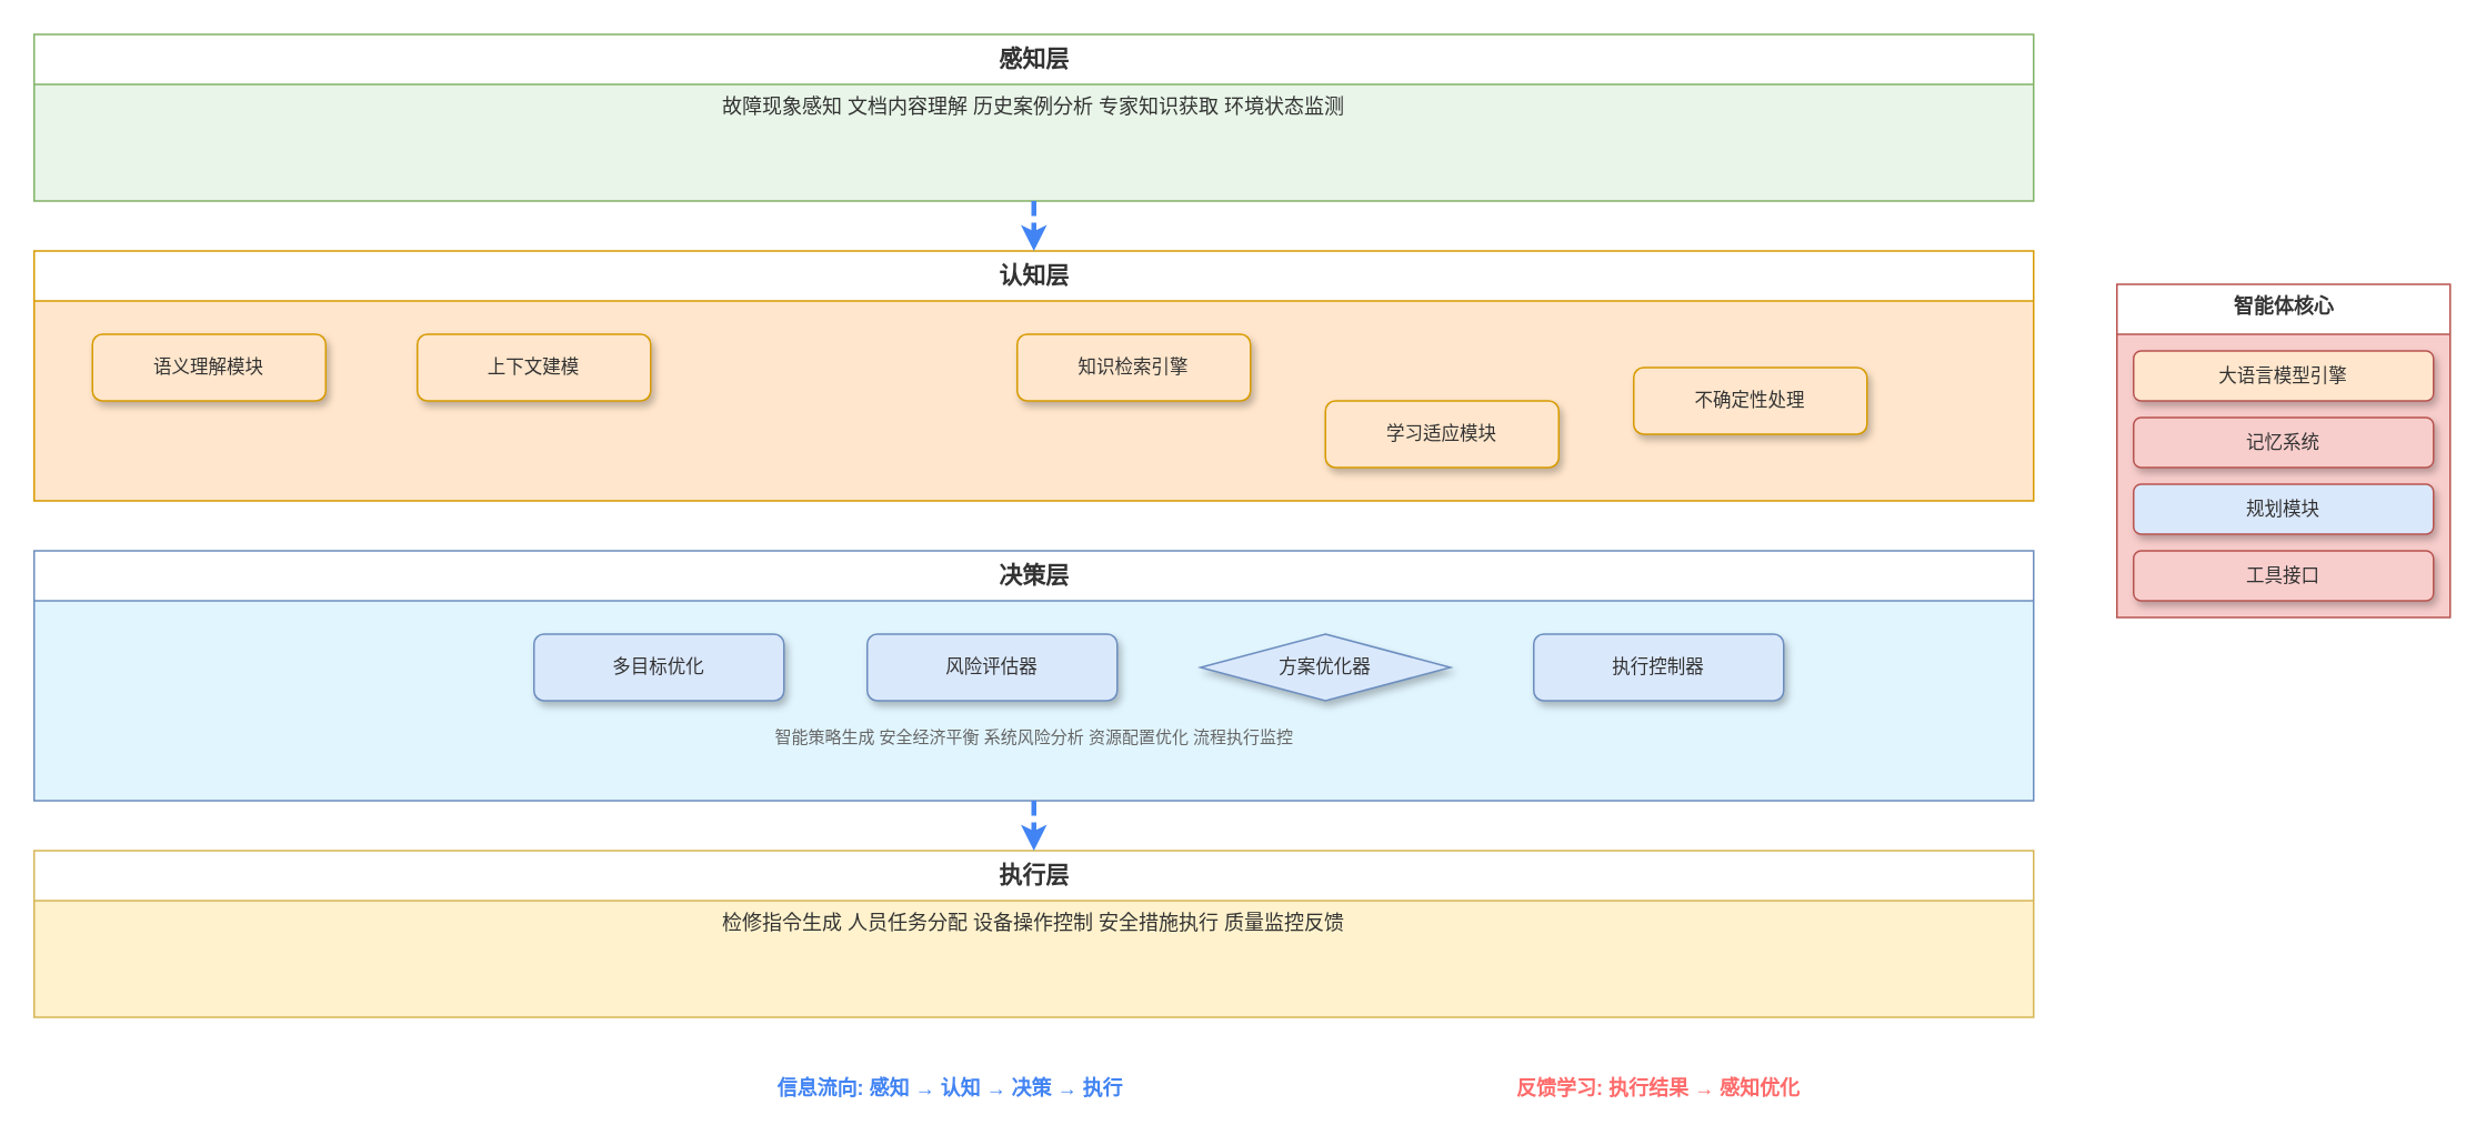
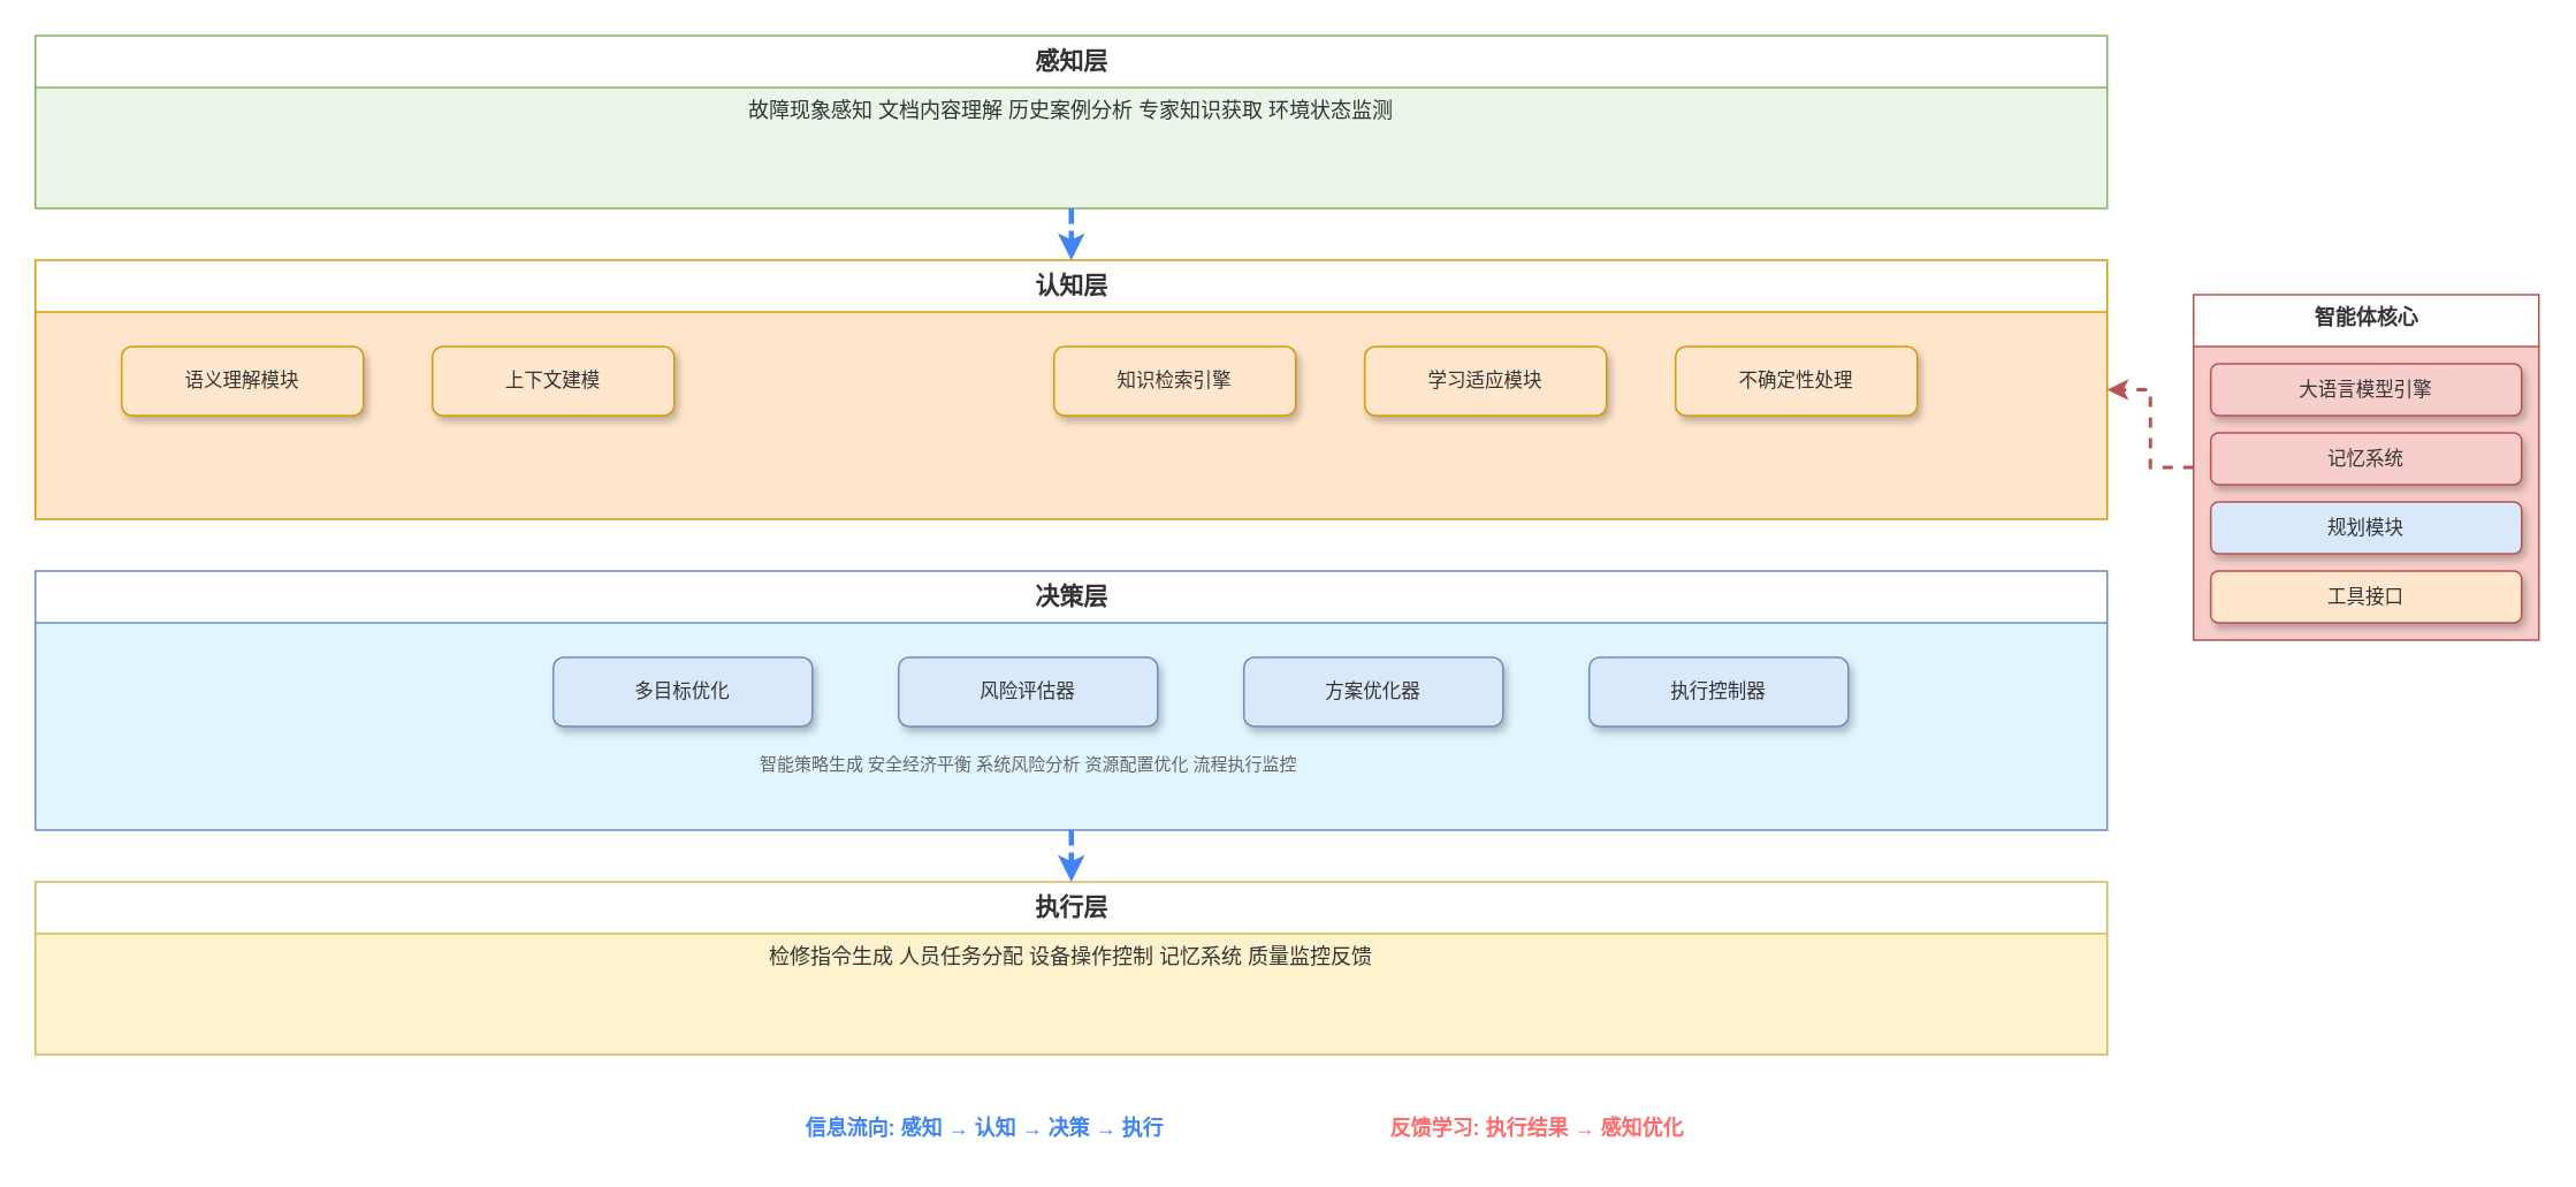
  <mxCell id="0" />
  <mxCell id="1" parent="0" />
  <mxCell id="2" value="感知层" style="swimlane;html=1;fontStyle=1;align=center;verticalAlign=top;childLayout=stackLayout;horizontal=1;startSize=30;horizontalStack=0;resizeParent=1;resizeLast=0;collapsible=0;marginBottom=0;swimlaneFillColor=#E8F5E8;strokeColor=#82B366;fontColor=#333333;fontSize=14;" parent="1" vertex="1"><mxGeometry x="20" y="20" width="1200" height="100" as="geometry" /></mxCell>
  <mxCell id="3" value="故障现象感知      文档内容理解      历史案例分析      专家知识获取      环境状态监测" style="text;html=1;strokeColor=none;fillColor=none;spacingLeft=4;spacingRight=4;whiteSpace=wrap;overflow=hidden;rotatable=0;fontSize=12;fontColor=#333333;align=center;" parent="2" vertex="1"><mxGeometry y="30" width="1200" height="70" as="geometry" /></mxCell>
  <mxCell id="4" value="认知层" style="swimlane;html=1;fontStyle=1;align=center;verticalAlign=top;childLayout=stackLayout;horizontal=1;startSize=30;horizontalStack=0;resizeParent=1;resizeLast=0;collapsible=0;marginBottom=0;swimlaneFillColor=#FFE6CC;strokeColor=#D79B00;fontColor=#333333;fontSize=14;" parent="1" vertex="1"><mxGeometry x="20" y="150" width="1200" height="150" as="geometry" /></mxCell>
  <mxCell id="5" value="" style="html=1;fillColor=none;strokeColor=none;" parent="4" vertex="1"><mxGeometry y="30" width="1200" height="120" as="geometry" /></mxCell>
- <mxCell id="6" value="语义理解模块" style="rounded=1;whiteSpace=wrap;html=1;fillColor=#FFE6CC;strokeColor=#D79B00;fontColor=#333333;fontSize=11;shadow=1;" parent="5" vertex="1"><mxGeometry x="35" y="20" width="140" height="40" as="geometry" /></mxCell>
+ <mxCell id="6" value="语义理解模块" style="rounded=1;whiteSpace=wrap;html=1;fillColor=#FFE6CC;strokeColor=#D79B00;fontColor=#333333;fontSize=11;shadow=1;" parent="5" vertex="1"><mxGeometry x="50" y="20" width="140" height="40" as="geometry" /></mxCell>
  <mxCell id="7" value="上下文建模" style="rounded=1;whiteSpace=wrap;html=1;fillColor=#FFE6CC;strokeColor=#D79B00;fontColor=#333333;fontSize=11;shadow=1;" parent="5" vertex="1"><mxGeometry x="230" y="20" width="140" height="40" as="geometry" /></mxCell>
  <mxCell id="8" value="知识检索引擎" style="rounded=1;whiteSpace=wrap;html=1;fillColor=#FFE6CC;strokeColor=#D79B00;fontColor=#333333;fontSize=11;shadow=1;" parent="5" vertex="1"><mxGeometry x="590" y="20" width="140" height="40" as="geometry" /></mxCell>
- <mxCell id="9" value="学习适应模块" style="rounded=1;whiteSpace=wrap;html=1;fillColor=#FFE6CC;strokeColor=#D79B00;fontColor=#333333;fontSize=11;shadow=1;" parent="5" vertex="1"><mxGeometry x="775" y="60" width="140" height="40" as="geometry" /></mxCell>
- <mxCell id="10" value="不确定性处理" style="rounded=1;whiteSpace=wrap;html=1;fillColor=#FFE6CC;strokeColor=#D79B00;fontColor=#333333;fontSize=11;shadow=1;" parent="5" vertex="1"><mxGeometry x="960" y="40" width="140" height="40" as="geometry" /></mxCell>
+ <mxCell id="9" value="学习适应模块" style="rounded=1;whiteSpace=wrap;html=1;fillColor=#FFE6CC;strokeColor=#D79B00;fontColor=#333333;fontSize=11;shadow=1;" parent="5" vertex="1"><mxGeometry x="770" y="20" width="140" height="40" as="geometry" /></mxCell>
+ <mxCell id="10" value="不确定性处理" style="rounded=1;whiteSpace=wrap;html=1;fillColor=#FFE6CC;strokeColor=#D79B00;fontColor=#333333;fontSize=11;shadow=1;" parent="5" vertex="1"><mxGeometry x="950" y="20" width="140" height="40" as="geometry" /></mxCell>
  <mxCell id="11" value="决策层" style="swimlane;html=1;fontStyle=1;align=center;verticalAlign=top;childLayout=stackLayout;horizontal=1;startSize=30;horizontalStack=0;resizeParent=1;resizeLast=0;collapsible=0;marginBottom=0;swimlaneFillColor=#E1F5FE;strokeColor=#6C8EBF;fontColor=#333333;fontSize=14;" parent="1" vertex="1"><mxGeometry x="20" y="330" width="1200" height="150" as="geometry" /></mxCell>
  <mxCell id="12" value="" style="html=1;fillColor=none;strokeColor=none;" parent="11" vertex="1"><mxGeometry y="30" width="1200" height="120" as="geometry" /></mxCell>
  <mxCell id="13" value="多目标优化" style="rounded=1;whiteSpace=wrap;html=1;fillColor=#DAE8FC;strokeColor=#6C8EBF;fontColor=#333333;fontSize=11;shadow=1;" parent="12" vertex="1"><mxGeometry x="300" y="20" width="150" height="40" as="geometry" /></mxCell>
  <mxCell id="14" value="风险评估器" style="rounded=1;whiteSpace=wrap;html=1;fillColor=#DAE8FC;strokeColor=#6C8EBF;fontColor=#333333;fontSize=11;shadow=1;" parent="12" vertex="1"><mxGeometry x="500" y="20" width="150" height="40" as="geometry" /></mxCell>
- <mxCell id="15" value="方案优化器" style="rhombus;whiteSpace=wrap;html=1;fillColor=#DAE8FC;strokeColor=#6C8EBF;fontColor=#333333;fontSize=11;shadow=1;" parent="12" vertex="1"><mxGeometry x="700" y="20" width="150" height="40" as="geometry" /></mxCell>
+ <mxCell id="15" value="方案优化器" style="rounded=1;whiteSpace=wrap;html=1;fillColor=#DAE8FC;strokeColor=#6C8EBF;fontColor=#333333;fontSize=11;shadow=1;" parent="12" vertex="1"><mxGeometry x="700" y="20" width="150" height="40" as="geometry" /></mxCell>
  <mxCell id="16" value="执行控制器" style="rounded=1;whiteSpace=wrap;html=1;fillColor=#DAE8FC;strokeColor=#6C8EBF;fontColor=#333333;fontSize=11;shadow=1;" parent="12" vertex="1"><mxGeometry x="900" y="20" width="150" height="40" as="geometry" /></mxCell>
- <mxCell id="17" value="智能策略生成    安全经济平衡    系统风险分析    资源配置优化    流程执行监控" style="text;html=1;strokeColor=none;fillColor=none;fontSize=10;fontColor=#666666;align=center;" parent="12" vertex="1"><mxGeometry x="125" y="70" width="950" height="30" as="geometry" /></mxCell>
+ <mxCell id="17" value="智能策略生成    安全经济平衡    系统风险分析    资源配置优化    流程执行监控" style="text;html=1;strokeColor=none;fillColor=none;fontSize=10;fontColor=#666666;align=center;" parent="12" vertex="1"><mxGeometry x="100" y="70" width="950" height="30" as="geometry" /></mxCell>
  <mxCell id="18" value="执行层" style="swimlane;html=1;fontStyle=1;align=center;verticalAlign=top;childLayout=stackLayout;horizontal=1;startSize=30;horizontalStack=0;resizeParent=1;resizeLast=0;collapsible=0;marginBottom=0;swimlaneFillColor=#FFF2CC;strokeColor=#D6B656;fontColor=#333333;fontSize=14;" parent="1" vertex="1"><mxGeometry x="20" y="510" width="1200" height="100" as="geometry" /></mxCell>
- <mxCell id="19" value="检修指令生成      人员任务分配      设备操作控制      安全措施执行      质量监控反馈" style="text;html=1;strokeColor=none;fillColor=none;spacingLeft=4;spacingRight=4;whiteSpace=wrap;overflow=hidden;rotatable=0;fontSize=12;fontColor=#333333;align=center;" parent="18" vertex="1"><mxGeometry y="30" width="1200" height="70" as="geometry" /></mxCell>
+ <mxCell id="19" value="检修指令生成      人员任务分配      设备操作控制      记忆系统      质量监控反馈" style="text;html=1;strokeColor=none;fillColor=none;spacingLeft=4;spacingRight=4;whiteSpace=wrap;overflow=hidden;rotatable=0;fontSize=12;fontColor=#333333;align=center;" parent="18" vertex="1"><mxGeometry y="30" width="1200" height="70" as="geometry" /></mxCell>
  <mxCell id="20" value="智能体核心" style="swimlane;html=1;fontStyle=1;align=center;verticalAlign=top;childLayout=stackLayout;horizontal=1;startSize=30;horizontalStack=0;resizeParent=1;resizeLast=0;collapsible=0;marginBottom=0;swimlaneFillColor=#F8CECC;strokeColor=#B85450;fontColor=#333333;fontSize=12;" parent="1" vertex="1"><mxGeometry x="1270" y="170" width="200" height="200" as="geometry" /></mxCell>
- <mxCell id="21" value="大语言模型引擎" style="rounded=1;whiteSpace=wrap;html=1;fillColor=#ffe6cc;strokeColor=#B85450;fontColor=#333333;fontSize=11;shadow=1;" parent="20" vertex="1"><mxGeometry x="10" y="40" width="180" height="30" as="geometry" /></mxCell>
+ <mxCell id="21" value="大语言模型引擎" style="rounded=1;whiteSpace=wrap;html=1;fillColor=#F8CECC;strokeColor=#B85450;fontColor=#333333;fontSize=11;shadow=1;" parent="20" vertex="1"><mxGeometry x="10" y="40" width="180" height="30" as="geometry" /></mxCell>
  <mxCell id="22" value="记忆系统" style="rounded=1;whiteSpace=wrap;html=1;fillColor=#F8CECC;strokeColor=#B85450;fontColor=#333333;fontSize=11;shadow=1;" parent="20" vertex="1"><mxGeometry x="10" y="80" width="180" height="30" as="geometry" /></mxCell>
  <mxCell id="23" value="规划模块" style="rounded=1;whiteSpace=wrap;html=1;fillColor=#dae8fc;strokeColor=#B85450;fontColor=#333333;fontSize=11;shadow=1;" parent="20" vertex="1"><mxGeometry x="10" y="120" width="180" height="30" as="geometry" /></mxCell>
- <mxCell id="24" value="工具接口" style="rounded=1;whiteSpace=wrap;html=1;fillColor=#F8CECC;strokeColor=#B85450;fontColor=#333333;fontSize=11;shadow=1;" parent="20" vertex="1"><mxGeometry x="10" y="160" width="180" height="30" as="geometry" /></mxCell>
+ <mxCell id="24" value="工具接口" style="rounded=1;whiteSpace=wrap;html=1;fillColor=#ffe6cc;strokeColor=#B85450;fontColor=#333333;fontSize=11;shadow=1;" parent="20" vertex="1"><mxGeometry x="10" y="160" width="180" height="30" as="geometry" /></mxCell>
  <mxCell id="25" style="edgeStyle=orthogonalEdgeStyle;rounded=0;orthogonalLoop=1;jettySize=auto;html=1;strokeColor=#4284F3;strokeWidth=3;endArrow=classic;dashed=1;" parent="1" source="2" target="4" edge="1"><mxGeometry relative="1" as="geometry" /></mxCell>
  <mxCell id="26" style="edgeStyle=orthogonalEdgeStyle;rounded=0;orthogonalLoop=1;jettySize=auto;html=1;strokeColor=#4284F3;strokeWidth=3;endArrow=classic;dashed=1;" parent="1" source="11" target="18" edge="1"><mxGeometry relative="1" as="geometry" /></mxCell>
+ <mxCell id="27" style="edgeStyle=orthogonalEdgeStyle;rounded=0;orthogonalLoop=1;jettySize=auto;html=1;strokeColor=#B85450;strokeWidth=2;endArrow=classic;dashed=1;" parent="1" source="20" target="4" edge="1"><mxGeometry relative="1" as="geometry" /></mxCell>
  <mxCell id="28" value="信息流向: 感知 → 认知 → 决策 → 执行" style="text;html=1;strokeColor=none;fillColor=none;align=center;verticalAlign=middle;whiteSpace=wrap;rounded=0;fontSize=12;fontColor=#4284F3;fontStyle=1;" parent="1" vertex="1"><mxGeometry x="420" y="640" width="300" height="25" as="geometry" /></mxCell>
- <mxCell id="29" value="反馈学习: 执行结果 → 感知优化" style="text;html=1;strokeColor=none;fillColor=none;align=center;verticalAlign=middle;whiteSpace=wrap;rounded=0;fontSize=12;fontColor=#FF6B6B;fontStyle=1;" parent="1" vertex="1"><mxGeometry x="870" y="640" width="250" height="25" as="geometry" /></mxCell>
+ <mxCell id="29" value="反馈学习: 执行结果 → 感知优化" style="text;html=1;strokeColor=none;fillColor=none;align=center;verticalAlign=middle;whiteSpace=wrap;rounded=0;fontSize=12;fontColor=#FF6B6B;fontStyle=1;" parent="1" vertex="1"><mxGeometry x="765" y="640" width="250" height="25" as="geometry" /></mxCell>
